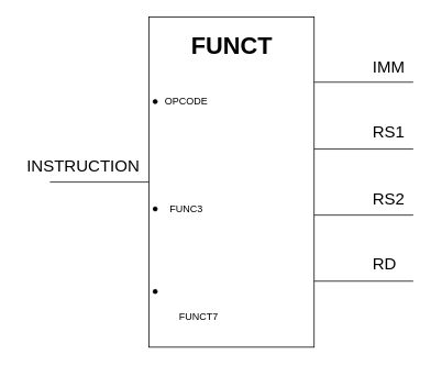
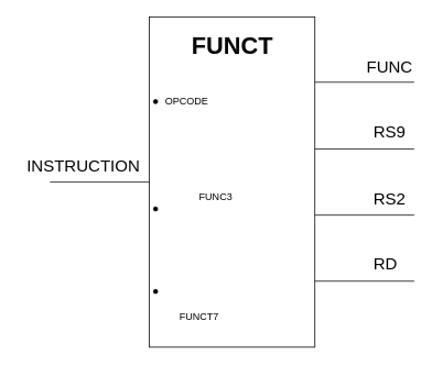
  <mxCell id="0" />
  <mxCell id="1" parent="0" />
  <mxCell id="2" value="" style="rounded=0;whiteSpace=wrap;html=1;" vertex="1" parent="1"><mxGeometry x="180" y="20" width="200" height="400" as="geometry" /></mxCell>
  <mxCell id="3" value="" style="endArrow=none;html=1;rounded=0;" edge="1" parent="1"><mxGeometry width="50" height="50" relative="1" as="geometry"><mxPoint x="60" y="220" as="sourcePoint" /><mxPoint x="180" y="220" as="targetPoint" /></mxGeometry></mxCell>
  <mxCell id="4" value="" style="endArrow=none;html=1;rounded=0;" edge="1" parent="1"><mxGeometry width="50" height="50" relative="1" as="geometry"><mxPoint x="380" y="99" as="sourcePoint" /><mxPoint x="500" y="99" as="targetPoint" /></mxGeometry></mxCell>
  <mxCell id="5" value="" style="endArrow=none;html=1;rounded=0;" edge="1" parent="1"><mxGeometry width="50" height="50" relative="1" as="geometry"><mxPoint x="380" y="260" as="sourcePoint" /><mxPoint x="500" y="260" as="targetPoint" /></mxGeometry></mxCell>
  <mxCell id="6" value="" style="endArrow=none;html=1;rounded=0;" edge="1" parent="1"><mxGeometry width="50" height="50" relative="1" as="geometry"><mxPoint x="380" y="340" as="sourcePoint" /><mxPoint x="500" y="340" as="targetPoint" /></mxGeometry></mxCell>
  <mxCell id="7" value="" style="endArrow=none;html=1;rounded=0;" edge="1" parent="1"><mxGeometry width="50" height="50" relative="1" as="geometry"><mxPoint x="380" y="180" as="sourcePoint" /><mxPoint x="500" y="180" as="targetPoint" /></mxGeometry></mxCell>
  <mxCell id="8" value="&lt;font style=&quot;font-size: 29px;&quot;&gt;FUNCT&lt;/font&gt;" style="text;html=1;align=center;verticalAlign=middle;resizable=0;points=[];autosize=1;strokeColor=none;fillColor=none;fontStyle=1" vertex="1" parent="1"><mxGeometry x="195" y="30" width="170" height="50" as="geometry" /></mxCell>
  <mxCell id="9" value="" style="ellipse;whiteSpace=wrap;html=1;aspect=fixed;fillColor=#000000;" vertex="1" parent="1"><mxGeometry x="185" y="120" width="5" height="5" as="geometry" /></mxCell>
  <mxCell id="10" value="" style="ellipse;whiteSpace=wrap;html=1;aspect=fixed;fillColor=#000000;" vertex="1" parent="1"><mxGeometry x="185" y="250" width="5" height="5" as="geometry" /></mxCell>
  <mxCell id="11" value="" style="ellipse;whiteSpace=wrap;html=1;aspect=fixed;fillColor=#000000;" vertex="1" parent="1"><mxGeometry x="185" y="350" width="5" height="5" as="geometry" /></mxCell>
- <mxCell id="12" value="FUNC3" style="text;html=1;align=center;verticalAlign=middle;resizable=0;points=[];autosize=1;strokeColor=none;fillColor=none;" vertex="1" parent="1"><mxGeometry x="195" y="237.5" width="60" height="30" as="geometry" /></mxCell>
+ <mxCell id="12" value="FUNC3" style="text;html=1;align=center;verticalAlign=middle;resizable=0;points=[];autosize=1;strokeColor=none;fillColor=none;" vertex="1" parent="1"><mxGeometry x="230" y="222.5" width="60" height="30" as="geometry" /></mxCell>
  <mxCell id="13" value="FUNCT7" style="text;html=1;align=center;verticalAlign=middle;resizable=0;points=[];autosize=1;strokeColor=none;fillColor=none;" vertex="1" parent="1"><mxGeometry x="205" y="367.5" width="70" height="30" as="geometry" /></mxCell>
  <mxCell id="14" value="&lt;div&gt;OPCODE&lt;/div&gt;" style="text;html=1;align=center;verticalAlign=middle;resizable=0;points=[];autosize=1;strokeColor=none;fillColor=none;" vertex="1" parent="1"><mxGeometry x="185" y="107.5" width="80" height="30" as="geometry" /></mxCell>
  <mxCell id="15" value="&lt;font style=&quot;font-weight: normal; font-size: 20px;&quot;&gt;INSTRUCTION&lt;/font&gt;" style="text;html=1;align=center;verticalAlign=middle;resizable=0;points=[];autosize=1;strokeColor=none;fillColor=none;fontStyle=1" vertex="1" parent="1"><mxGeometry x="20" y="180" width="160" height="40" as="geometry" /></mxCell>
- <mxCell id="16" value="&lt;font style=&quot;font-weight: normal; font-size: 20px;&quot;&gt;RS1&lt;/font&gt;" style="text;html=1;align=center;verticalAlign=middle;resizable=0;points=[];autosize=1;strokeColor=none;fillColor=none;fontStyle=1" vertex="1" parent="1"><mxGeometry x="440" y="137.5" width="60" height="40" as="geometry" /></mxCell>
+ <mxCell id="16" value="&lt;font style=&quot;font-weight: normal; font-size: 20px;&quot;&gt;RS9&lt;/font&gt;" style="text;html=1;align=center;verticalAlign=middle;resizable=0;points=[];autosize=1;strokeColor=none;fillColor=none;fontStyle=1" vertex="1" parent="1"><mxGeometry x="440" y="137.5" width="60" height="40" as="geometry" /></mxCell>
  <mxCell id="17" value="&lt;font style=&quot;font-weight: normal; font-size: 20px;&quot;&gt;RS2&lt;/font&gt;" style="text;html=1;align=center;verticalAlign=middle;resizable=0;points=[];autosize=1;strokeColor=none;fillColor=none;fontStyle=1" vertex="1" parent="1"><mxGeometry x="440" y="220" width="60" height="40" as="geometry" /></mxCell>
  <mxCell id="18" value="&lt;font style=&quot;font-weight: normal; font-size: 20px;&quot;&gt;RD&lt;/font&gt;" style="text;html=1;align=center;verticalAlign=middle;resizable=0;points=[];autosize=1;strokeColor=none;fillColor=none;fontStyle=1" vertex="1" parent="1"><mxGeometry x="440" y="297.5" width="50" height="40" as="geometry" /></mxCell>
- <mxCell id="19" value="&lt;font style=&quot;font-weight: normal; font-size: 20px;&quot;&gt;IMM&lt;/font&gt;" style="text;html=1;align=center;verticalAlign=middle;resizable=0;points=[];autosize=1;strokeColor=none;fillColor=none;fontStyle=1" vertex="1" parent="1"><mxGeometry x="440" y="60" width="60" height="40" as="geometry" /></mxCell>
+ <mxCell id="19" value="&lt;font style=&quot;font-weight: normal; font-size: 20px;&quot;&gt;FUNC&lt;/font&gt;" style="text;html=1;align=center;verticalAlign=middle;resizable=0;points=[];autosize=1;strokeColor=none;fillColor=none;fontStyle=1" vertex="1" parent="1"><mxGeometry x="440" y="60" width="60" height="40" as="geometry" /></mxCell>
